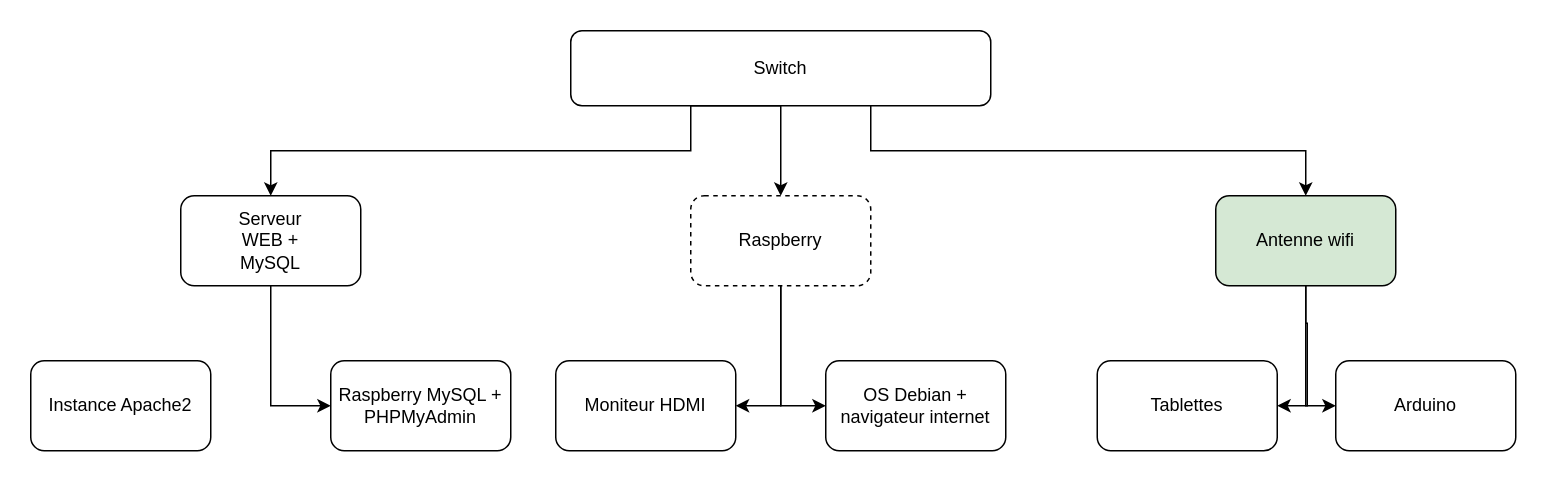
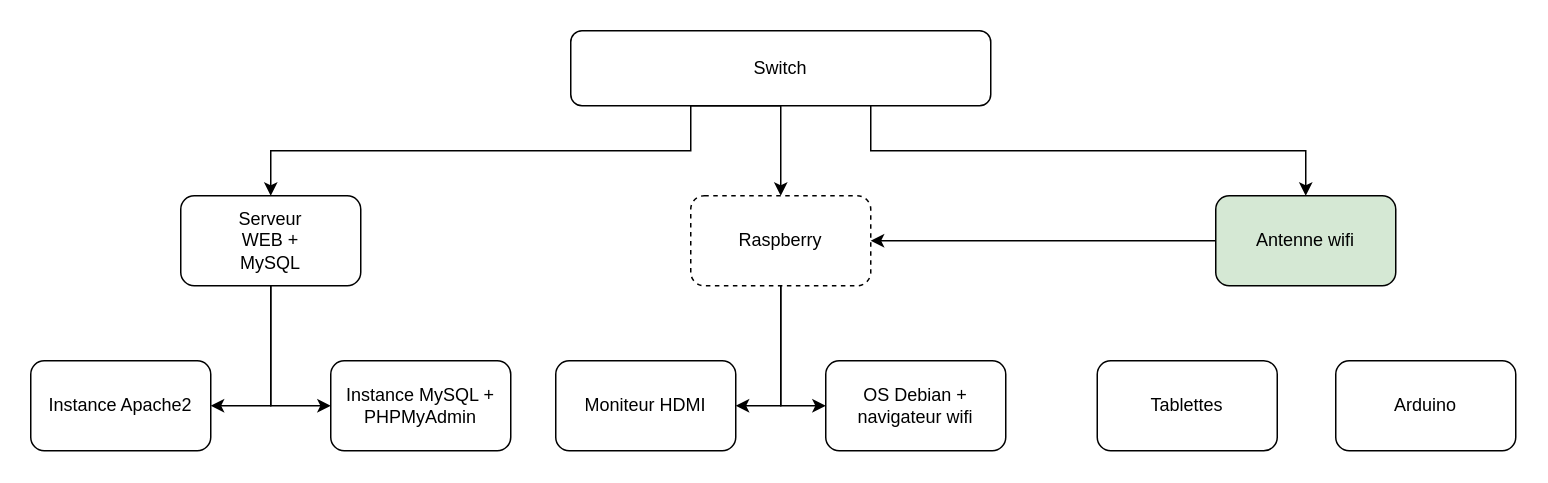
  <mxCell id="0" />
  <mxCell id="1" parent="0" />
  <mxCell id="2" style="edgeStyle=orthogonalEdgeStyle;rounded=0;orthogonalLoop=1;jettySize=auto;html=1;entryX=0.5;entryY=0;entryDx=0;entryDy=0;" edge="1" parent="1" source="3" target="13"><mxGeometry relative="1" as="geometry" /></mxCell>
  <mxCell id="3" value="" style="rounded=1;whiteSpace=wrap;html=1;" vertex="1" parent="1"><mxGeometry x="380" y="20" width="280" height="50" as="geometry" /></mxCell>
  <mxCell id="4" style="edgeStyle=orthogonalEdgeStyle;rounded=0;orthogonalLoop=1;jettySize=auto;html=1;entryX=0.5;entryY=0;entryDx=0;entryDy=0;" edge="1" parent="1" target="7"><mxGeometry relative="1" as="geometry"><mxPoint x="520" y="70" as="sourcePoint" /><Array as="points"><mxPoint x="460" y="70" /><mxPoint x="460" y="100" /><mxPoint x="180" y="100" /></Array></mxGeometry></mxCell>
  <mxCell id="5" style="edgeStyle=orthogonalEdgeStyle;rounded=0;orthogonalLoop=1;jettySize=auto;html=1;entryX=0.5;entryY=0;entryDx=0;entryDy=0;" edge="1" parent="1" target="16"><mxGeometry relative="1" as="geometry"><mxPoint x="580" y="70" as="sourcePoint" /><Array as="points"><mxPoint x="580" y="100" /><mxPoint x="870" y="100" /></Array></mxGeometry></mxCell>
  <mxCell id="6" value="Switch" style="text;html=1;strokeColor=none;fillColor=none;align=center;verticalAlign=middle;whiteSpace=wrap;rounded=0;" vertex="1" parent="1"><mxGeometry x="460" y="30" width="120" height="30" as="geometry" /></mxCell>
  <mxCell id="7" value="" style="rounded=1;whiteSpace=wrap;html=1;" vertex="1" parent="1"><mxGeometry x="120" y="130" width="120" height="60" as="geometry" /></mxCell>
+ <mxCell id="8" style="edgeStyle=orthogonalEdgeStyle;rounded=0;orthogonalLoop=1;jettySize=auto;html=1;entryX=1;entryY=0.5;entryDx=0;entryDy=0;" edge="1" parent="1" source="10" target="17"><mxGeometry relative="1" as="geometry"><Array as="points"><mxPoint x="180" y="270" /></Array></mxGeometry></mxCell>
  <mxCell id="9" style="edgeStyle=orthogonalEdgeStyle;rounded=0;orthogonalLoop=1;jettySize=auto;html=1;entryX=0;entryY=0.5;entryDx=0;entryDy=0;" edge="1" parent="1" source="10" target="18"><mxGeometry relative="1" as="geometry"><Array as="points"><mxPoint x="180" y="270" /></Array></mxGeometry></mxCell>
  <mxCell id="10" value="Serveur WEB + MySQL" style="text;html=1;strokeColor=none;fillColor=none;align=center;verticalAlign=middle;whiteSpace=wrap;rounded=0;" vertex="1" parent="1"><mxGeometry x="150" y="130" width="60" height="60" as="geometry" /></mxCell>
  <mxCell id="11" style="edgeStyle=orthogonalEdgeStyle;rounded=0;orthogonalLoop=1;jettySize=auto;html=1;entryX=0;entryY=0.5;entryDx=0;entryDy=0;" edge="1" parent="1" source="13" target="20"><mxGeometry relative="1" as="geometry" /></mxCell>
  <mxCell id="12" style="edgeStyle=orthogonalEdgeStyle;rounded=0;orthogonalLoop=1;jettySize=auto;html=1;entryX=1;entryY=0.5;entryDx=0;entryDy=0;" edge="1" parent="1" source="13" target="19"><mxGeometry relative="1" as="geometry" /></mxCell>
  <mxCell id="13" value="Raspberry" style="rounded=1;whiteSpace=wrap;html=1;dashed=1;" vertex="1" parent="1"><mxGeometry x="460" y="130" width="120" height="60" as="geometry" /></mxCell>
- <mxCell id="14" style="edgeStyle=orthogonalEdgeStyle;rounded=0;orthogonalLoop=1;jettySize=auto;html=1;entryX=1;entryY=0.5;entryDx=0;entryDy=0;" edge="1" parent="1" source="16" target="21"><mxGeometry relative="1" as="geometry" /></mxCell>
- <mxCell id="15" style="edgeStyle=orthogonalEdgeStyle;rounded=0;orthogonalLoop=1;jettySize=auto;html=1;entryX=0;entryY=0.5;entryDx=0;entryDy=0;" edge="1" parent="1" source="16" target="22"><mxGeometry relative="1" as="geometry" /></mxCell>
+ <mxCell id="15" style="edgeStyle=orthogonalEdgeStyle;rounded=0;orthogonalLoop=1;jettySize=auto;html=1;" edge="1" parent="1" source="16" target="13"><mxGeometry relative="1" as="geometry" /></mxCell>
  <mxCell id="16" value="&lt;div style=&quot;text-align: left&quot;&gt;&lt;span&gt;Antenne wifi&lt;/span&gt;&lt;/div&gt;" style="rounded=1;whiteSpace=wrap;html=1;fillColor=#d5e8d4;" vertex="1" parent="1"><mxGeometry x="810" y="130" width="120" height="60" as="geometry" /></mxCell>
  <mxCell id="17" value="Instance Apache2" style="rounded=1;whiteSpace=wrap;html=1;align=center;" vertex="1" parent="1"><mxGeometry x="20" y="240" width="120" height="60" as="geometry" /></mxCell>
- <mxCell id="18" value="Raspberry MySQL + PHPMyAdmin" style="rounded=1;whiteSpace=wrap;html=1;align=center;" vertex="1" parent="1"><mxGeometry y="240" width="120" height="60" as="geometry" x="220" /></mxCell>
+ <mxCell id="18" value="Instance MySQL + PHPMyAdmin" style="rounded=1;whiteSpace=wrap;html=1;align=center;" vertex="1" parent="1"><mxGeometry y="240" width="120" height="60" as="geometry" x="220" /></mxCell>
  <mxCell id="19" value="Moniteur HDMI" style="rounded=1;whiteSpace=wrap;html=1;align=center;" vertex="1" parent="1"><mxGeometry x="370" y="240" width="120" height="60" as="geometry" /></mxCell>
- <mxCell id="20" value="OS Debian + navigateur internet" style="rounded=1;whiteSpace=wrap;html=1;align=center;" vertex="1" parent="1"><mxGeometry x="550" y="240" width="120" height="60" as="geometry" /></mxCell>
+ <mxCell id="20" value="OS Debian + navigateur wifi" style="rounded=1;whiteSpace=wrap;html=1;align=center;" vertex="1" parent="1"><mxGeometry x="550" y="240" width="120" height="60" as="geometry" /></mxCell>
  <mxCell id="21" value="Tablettes" style="rounded=1;whiteSpace=wrap;html=1;align=center;" vertex="1" parent="1"><mxGeometry x="731" y="240" width="120" height="60" as="geometry" /></mxCell>
  <mxCell id="22" value="Arduino" style="rounded=1;whiteSpace=wrap;html=1;align=center;" vertex="1" parent="1"><mxGeometry x="890" y="240" width="120" height="60" as="geometry" /></mxCell>
